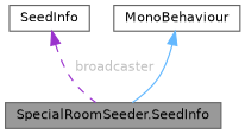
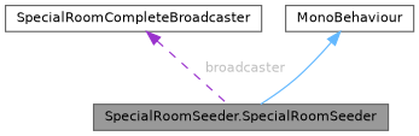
  digraph {
    node [color=gray40 fillcolor=white fontname=Helvetica fontsize=10 shape=box style=filled]
    edge [dir=back fontname=Helvetica fontsize=10 labelfontname=Helvetica labelfontsize=10]
-   n1 [fillcolor=grey60 fontcolor=black height=0.2 label="SpecialRoomSeeder.SeedInfo" width=0.4]
-   n2 [height=0.2 label=SeedInfo width=0.4]
+   n1 [fillcolor=grey60 fontcolor=black height=0.2 label="SpecialRoomSeeder.SpecialRoomSeeder" width=0.4]
+   n2 [height=0.2 label=SpecialRoomCompleteBroadcaster width=0.4]
    n3 [height=0.2 label=MonoBehaviour width=0.4]
    n2 -> n1 [color=darkorchid3 fontcolor=grey label=<<TABLE CELLBORDER="0" BORDER="0"><TR><TD VALIGN="top" ALIGN="LEFT" CELLPADDING="1" CELLSPACING="0">broadcaster</TD></TR> </TABLE>> style=dashed]
    n3 -> n1 [color=steelblue1 style=solid]
  }
